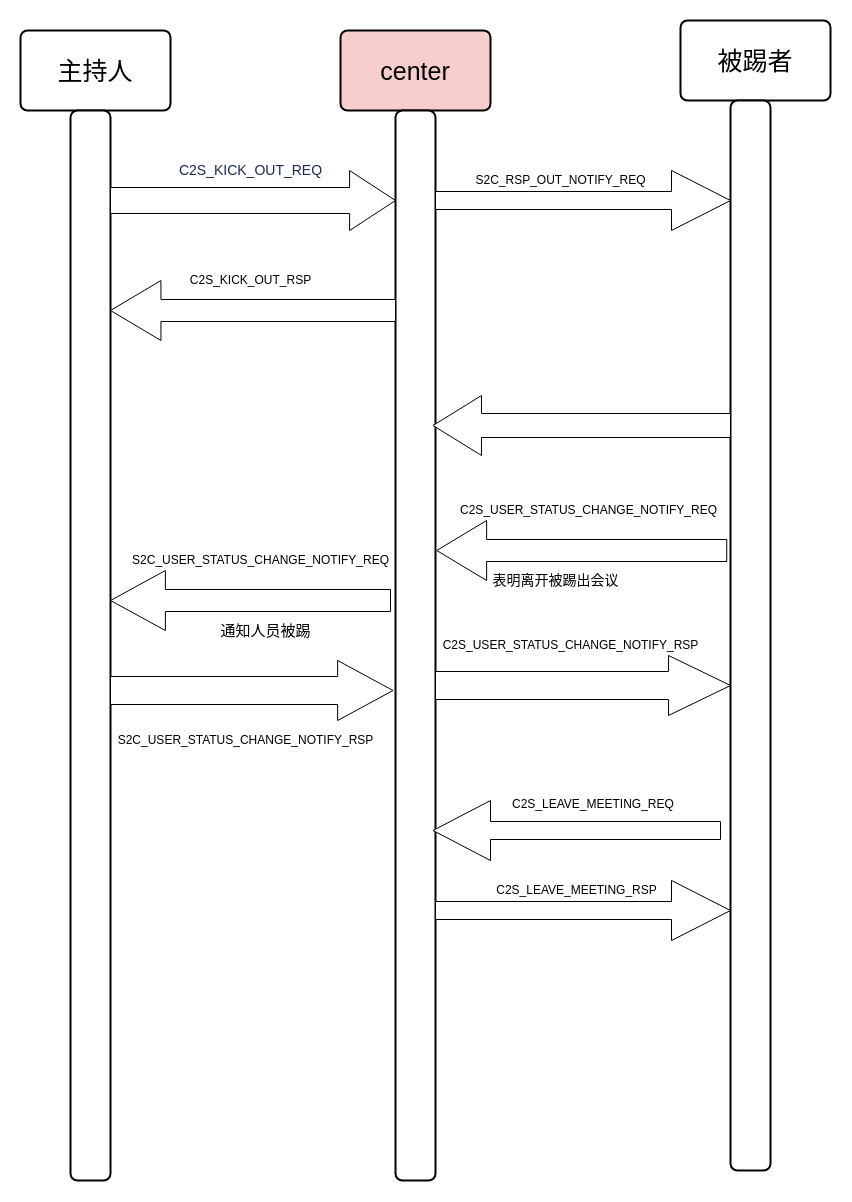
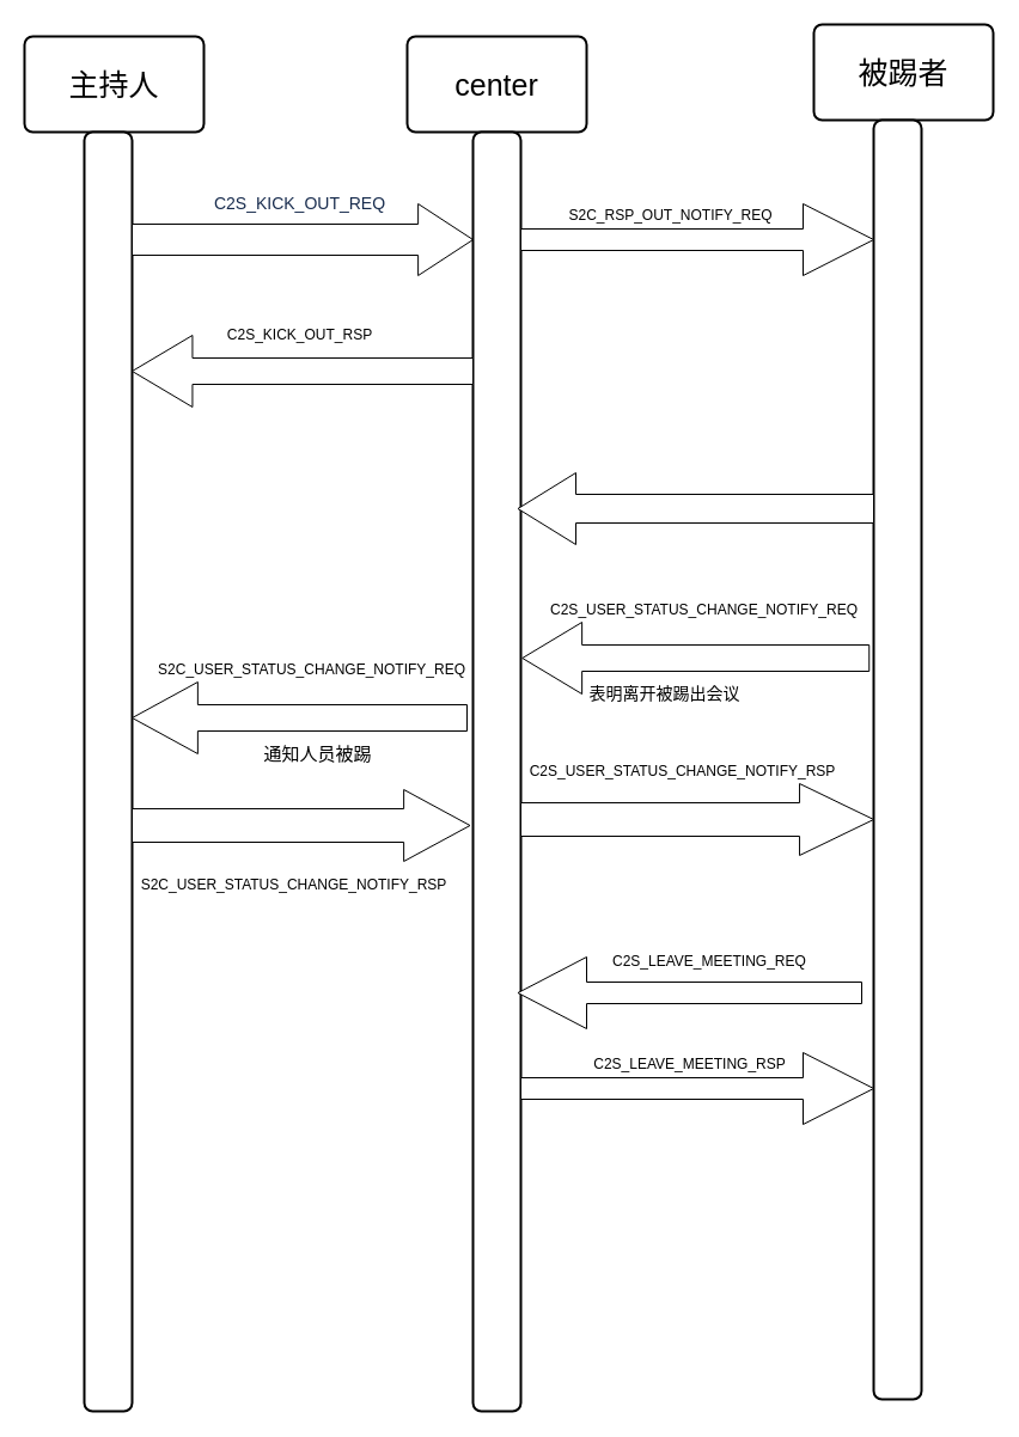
  <mxCell id="0" />
  <mxCell id="1" parent="0" />
  <mxCell id="2" value="&lt;font style=&quot;font-size: 25px&quot;&gt;主持人&lt;/font&gt;" style="rounded=1;whiteSpace=wrap;html=1;absoluteArcSize=1;arcSize=14;strokeWidth=2;" vertex="1" parent="1"><mxGeometry x="20" y="30" width="150" height="80" as="geometry" /></mxCell>
- <mxCell id="3" value="&lt;font style=&quot;font-size: 25px&quot;&gt;center&lt;/font&gt;" style="rounded=1;whiteSpace=wrap;html=1;absoluteArcSize=1;arcSize=14;strokeWidth=2;fillColor=#f8cecc;" vertex="1" parent="1"><mxGeometry x="340" y="30" width="150" height="80" as="geometry" /></mxCell>
+ <mxCell id="3" value="&lt;font style=&quot;font-size: 25px&quot;&gt;center&lt;/font&gt;" style="rounded=1;whiteSpace=wrap;html=1;absoluteArcSize=1;arcSize=14;strokeWidth=2;" vertex="1" parent="1"><mxGeometry x="340" y="30" width="150" height="80" as="geometry" /></mxCell>
  <mxCell id="4" value="&lt;font style=&quot;font-size: 25px&quot;&gt;被踢者&lt;/font&gt;" style="rounded=1;whiteSpace=wrap;html=1;absoluteArcSize=1;arcSize=14;strokeWidth=2;" vertex="1" parent="1"><mxGeometry x="680" y="20" width="150" height="80" as="geometry" /></mxCell>
  <mxCell id="5" value="" style="rounded=1;whiteSpace=wrap;html=1;absoluteArcSize=1;arcSize=14;strokeWidth=2;direction=south;" vertex="1" parent="1"><mxGeometry x="70" y="110" width="40" height="1070" as="geometry" /></mxCell>
  <mxCell id="6" value="" style="shape=singleArrow;whiteSpace=wrap;html=1;arrowWidth=0.433;arrowSize=0.161;" vertex="1" parent="1"><mxGeometry x="110" y="170" width="285" height="60" as="geometry" /></mxCell>
  <mxCell id="7" value="" style="rounded=1;whiteSpace=wrap;html=1;absoluteArcSize=1;arcSize=14;strokeWidth=2;direction=south;" vertex="1" parent="1"><mxGeometry x="395" y="110" width="40" height="1070" as="geometry" /></mxCell>
  <mxCell id="8" value="" style="rounded=1;whiteSpace=wrap;html=1;absoluteArcSize=1;arcSize=14;strokeWidth=2;direction=south;" vertex="1" parent="1"><mxGeometry x="730" y="100" width="40" height="1070" as="geometry" /></mxCell>
  <mxCell id="9" value="&lt;span style=&quot;color: rgb(23 , 43 , 77) ; font-family: , , &amp;#34;segoe ui&amp;#34; , &amp;#34;roboto&amp;#34; , &amp;#34;oxygen&amp;#34; , &amp;#34;ubuntu&amp;#34; , &amp;#34;fira sans&amp;#34; , &amp;#34;droid sans&amp;#34; , &amp;#34;helvetica neue&amp;#34; , sans-serif ; font-size: 14px ; text-align: left ; background-color: rgb(255 , 255 , 255)&quot;&gt;C2S_KICK_OUT_REQ&lt;/span&gt;" style="text;html=1;align=center;verticalAlign=middle;resizable=0;points=[];autosize=1;strokeColor=none;" vertex="1" parent="1"><mxGeometry x="170" y="160" width="160" height="20" as="geometry" /></mxCell>
  <mxCell id="10" value="" style="shape=singleArrow;direction=west;whiteSpace=wrap;html=1;arrowWidth=0.367;arrowSize=0.177;" vertex="1" parent="1"><mxGeometry x="110" y="280" width="285" height="60" as="geometry" /></mxCell>
  <mxCell id="11" value="C2S_KICK_OUT_RSP" style="text;html=1;align=center;verticalAlign=middle;resizable=0;points=[];autosize=1;strokeColor=none;" vertex="1" parent="1"><mxGeometry x="180" y="270" width="140" height="20" as="geometry" /></mxCell>
  <mxCell id="12" value="" style="shape=singleArrow;whiteSpace=wrap;html=1;" vertex="1" parent="1"><mxGeometry x="435" y="170" width="295" height="60" as="geometry" /></mxCell>
  <mxCell id="13" value="S2C_RSP_OUT_NOTIFY_REQ" style="text;html=1;align=center;verticalAlign=middle;resizable=0;points=[];autosize=1;strokeColor=none;" vertex="1" parent="1"><mxGeometry x="465" y="170" width="190" height="20" as="geometry" /></mxCell>
  <mxCell id="14" value="" style="shape=singleArrow;direction=west;whiteSpace=wrap;html=1;arrowWidth=0.4;arrowSize=0.163;" vertex="1" parent="1"><mxGeometry x="432.5" y="395" width="297.5" height="60" as="geometry" /></mxCell>
  <mxCell id="15" value="" style="shape=singleArrow;direction=west;whiteSpace=wrap;html=1;arrowWidth=0.367;arrowSize=0.172;" vertex="1" parent="1"><mxGeometry x="436.25" y="520" width="290" height="60" as="geometry" /></mxCell>
  <mxCell id="16" value="C2S_USER_STATUS_CHANGE_NOTIFY_REQ" style="text;html=1;align=center;verticalAlign=middle;resizable=0;points=[];autosize=1;strokeColor=none;" vertex="1" parent="1"><mxGeometry x="452.5" y="500" width="270" height="20" as="geometry" /></mxCell>
  <mxCell id="17" value="C2S_USER_STATUS_CHANGE_NOTIFY_RSP" style="text;html=1;align=center;verticalAlign=middle;resizable=0;points=[];autosize=1;strokeColor=none;" vertex="1" parent="1"><mxGeometry x="435" y="635" width="270" height="20" as="geometry" /></mxCell>
  <mxCell id="18" value="" style="shape=singleArrow;direction=west;whiteSpace=wrap;html=1;arrowWidth=0.367;arrowSize=0.196;" vertex="1" parent="1"><mxGeometry x="110" y="570" width="280" height="60" as="geometry" /></mxCell>
  <mxCell id="19" value="S2C_USER_STATUS_CHANGE_NOTIFY_REQ" style="text;html=1;align=center;verticalAlign=middle;resizable=0;points=[];autosize=1;strokeColor=none;" vertex="1" parent="1"><mxGeometry x="125" y="550" width="270" height="20" as="geometry" /></mxCell>
  <mxCell id="20" value="&lt;font style=&quot;font-size: 15px&quot;&gt;通知人员被踢&lt;/font&gt;" style="text;html=1;align=center;verticalAlign=middle;resizable=0;points=[];autosize=1;strokeColor=none;" vertex="1" parent="1"><mxGeometry x="210" y="620" width="110" height="20" as="geometry" /></mxCell>
  <mxCell id="21" value="" style="shape=singleArrow;whiteSpace=wrap;html=1;arrowWidth=0.467;arrowSize=0.196;" vertex="1" parent="1"><mxGeometry x="110" y="660" width="282.5" height="60" as="geometry" /></mxCell>
  <mxCell id="22" value="S2C_USER_STATUS_CHANGE_NOTIFY_RSP" style="text;html=1;align=center;verticalAlign=middle;resizable=0;points=[];autosize=1;strokeColor=none;" vertex="1" parent="1"><mxGeometry x="110" y="730" width="270" height="20" as="geometry" /></mxCell>
  <mxCell id="23" value="&lt;font style=&quot;font-size: 14px&quot;&gt;表明离开被踢出会议&lt;/font&gt;" style="text;html=1;align=center;verticalAlign=middle;resizable=0;points=[];autosize=1;strokeColor=none;" vertex="1" parent="1"><mxGeometry x="485" y="570" width="140" height="20" as="geometry" /></mxCell>
  <mxCell id="24" value="&lt;div style=&quot;text-align: center&quot;&gt;&lt;span&gt;&lt;font face=&quot;helvetica&quot;&gt;C2S_LEAVE_MEETING_REQ&lt;/font&gt;&lt;/span&gt;&lt;/div&gt;" style="text;whiteSpace=wrap;html=1;" vertex="1" parent="1"><mxGeometry x="510" y="790" width="280" height="30" as="geometry" /></mxCell>
  <mxCell id="25" value="" style="shape=singleArrow;direction=west;whiteSpace=wrap;html=1;" vertex="1" parent="1"><mxGeometry x="432.5" y="800" width="287.5" height="60" as="geometry" /></mxCell>
  <mxCell id="26" value="" style="shape=singleArrow;whiteSpace=wrap;html=1;arrowWidth=0.467;arrowSize=0.21;" vertex="1" parent="1"><mxGeometry x="435" y="655" width="295" height="60" as="geometry" /></mxCell>
  <mxCell id="27" value="" style="shape=singleArrow;whiteSpace=wrap;html=1;" vertex="1" parent="1"><mxGeometry x="435" y="880" width="295" height="60" as="geometry" /></mxCell>
  <mxCell id="28" value="C2S_LEAVE_MEETING_RSP" style="text;html=1;align=center;verticalAlign=middle;resizable=0;points=[];autosize=1;strokeColor=none;" vertex="1" parent="1"><mxGeometry x="486.25" y="880" width="180" height="20" as="geometry" /></mxCell>
